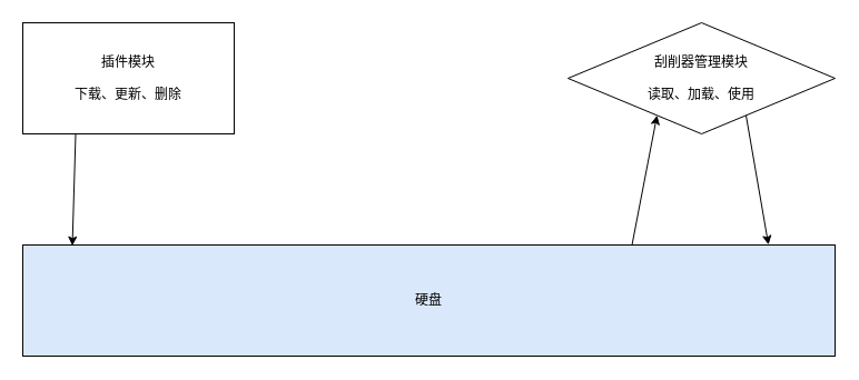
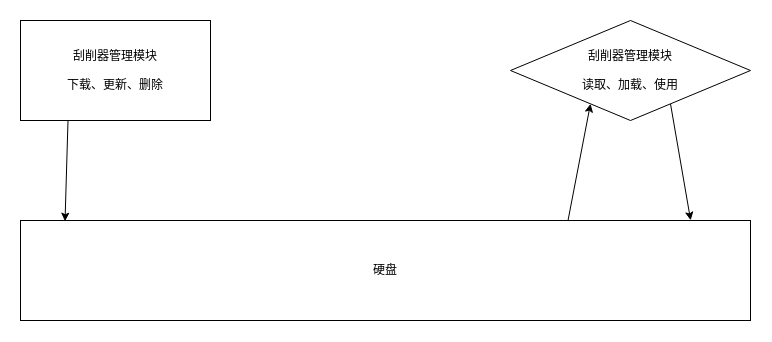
  <mxCell id="0" />
  <mxCell id="1" parent="0" />
  <mxCell id="2" value="" style="edgeStyle=none;html=1;entryX=0.061;entryY=0.007;entryDx=0;entryDy=0;entryPerimeter=0;exitX=0.25;exitY=1;exitDx=0;exitDy=0;" edge="1" parent="1" source="3" target="7"><mxGeometry relative="1" as="geometry"><mxPoint x="116" y="221" as="targetPoint" /></mxGeometry></mxCell>
- <mxCell id="3" value="插件模块&lt;br&gt;&lt;br&gt;下载、更新、删除" style="rounded=0;whiteSpace=wrap;html=1;" vertex="1" parent="1"><mxGeometry x="20" y="20" width="190" height="100" as="geometry" /></mxCell>
+ <mxCell id="3" value="刮削器管理模块&lt;br&gt;&lt;br&gt;下载、更新、删除" style="rounded=0;whiteSpace=wrap;html=1;" vertex="1" parent="1"><mxGeometry x="20" y="20" width="190" height="100" as="geometry" /></mxCell>
  <mxCell id="4" style="edgeStyle=none;html=1;exitX=0.75;exitY=1;exitDx=0;exitDy=0;entryX=0.918;entryY=-0.002;entryDx=0;entryDy=0;entryPerimeter=0;" edge="1" parent="1" source="5" target="7"><mxGeometry relative="1" as="geometry" /></mxCell>
  <mxCell id="5" value="刮削器管理模块&lt;br&gt;&lt;br&gt;读取、加载、使用" style="rhombus;whiteSpace=wrap;html=1;" vertex="1" parent="1"><mxGeometry x="510" y="20" width="240" height="100" as="geometry" /></mxCell>
  <mxCell id="6" style="edgeStyle=none;html=1;exitX=0.75;exitY=0;exitDx=0;exitDy=0;entryX=0.25;entryY=1;entryDx=0;entryDy=0;" edge="1" parent="1" source="7" target="5"><mxGeometry relative="1" as="geometry" /></mxCell>
- <mxCell id="7" value="硬盘" style="rounded=0;whiteSpace=wrap;html=1;fillColor=#dae8fc;" vertex="1" parent="1"><mxGeometry x="20" y="220" width="730" height="100" as="geometry" /></mxCell>
+ <mxCell id="7" value="硬盘" style="rounded=0;whiteSpace=wrap;html=1;" vertex="1" parent="1"><mxGeometry x="20" y="220" width="730" height="100" as="geometry" /></mxCell>
